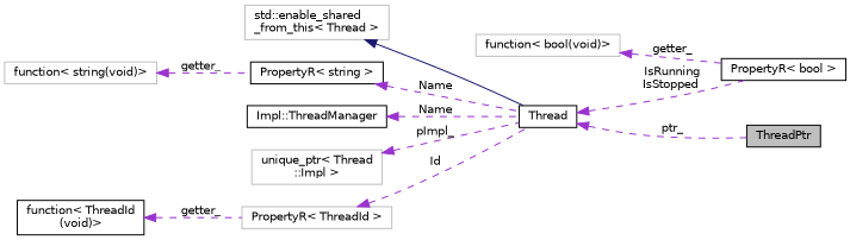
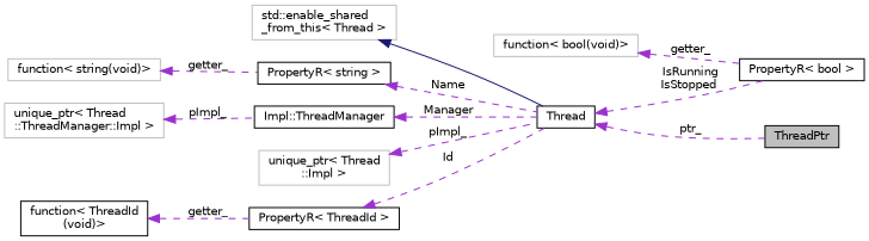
  digraph {
    rankdir=LR
    node [color=black fillcolor=white fontname=Helvetica fontsize=10 shape=record style=filled]
    edge [color=darkorchid3 dir=back fontname=Helvetica fontsize=10 labelfontname=Helvetica labelfontsize=10 style=dashed]
    n1 [fillcolor=grey75 fontcolor=black height=0.2 label=ThreadPtr width=0.4]
    n2 [height=0.2 label=Thread width=0.4]
    n3 [height=0.2 label="PropertyR\< bool \>" width=0.4]
    n4 [color=grey75 height=0.2 label="std::enable_shared\l_from_this\< Thread \>" width=0.4]
    n5 [height=0.2 label="PropertyR\< string \>" width=0.4]
    n6 [color=grey75 height=0.2 label="function\< string(void)\>" width=0.4]
    n7 [height=0.2 label="Impl::ThreadManager" width=0.4]
+   n8 [color=grey75 height=0.2 label="unique_ptr\< Thread\l::ThreadManager::Impl \>" width=0.4]
    n9 [color=grey75 height=0.2 label="unique_ptr\< Thread\l::Impl \>" width=0.4]
-   n10 [color=grey75 height=0.2 label="PropertyR\< ThreadId \>" width=0.4]
+   n10 [height=0.2 label="PropertyR\< ThreadId \>" width=0.4]
    n11 [height=0.2 label="function\< ThreadId\l(void)\>" width=0.4]
    n12 [color=grey75 height=0.2 label="function\< bool(void)\>" width=0.4]
    n2 -> n1 [label=" ptr_"]
    n2 -> n3 [label=" IsRunning\nIsStopped"]
    n4 -> n2 [color=midnightblue style=solid]
    n5 -> n2 [label=" Name"]
    n6 -> n5 [label=" getter_"]
-   n7 -> n2 [label=" Name"]
+   n7 -> n2 [label=" Manager"]
+   n8 -> n7 [label=" pImpl_"]
    n9 -> n2 [label=" pImpl_"]
    n10 -> n2 [label=" Id"]
    n11 -> n10 [label=" getter_"]
    n12 -> n3 [label=" getter_"]
  }
